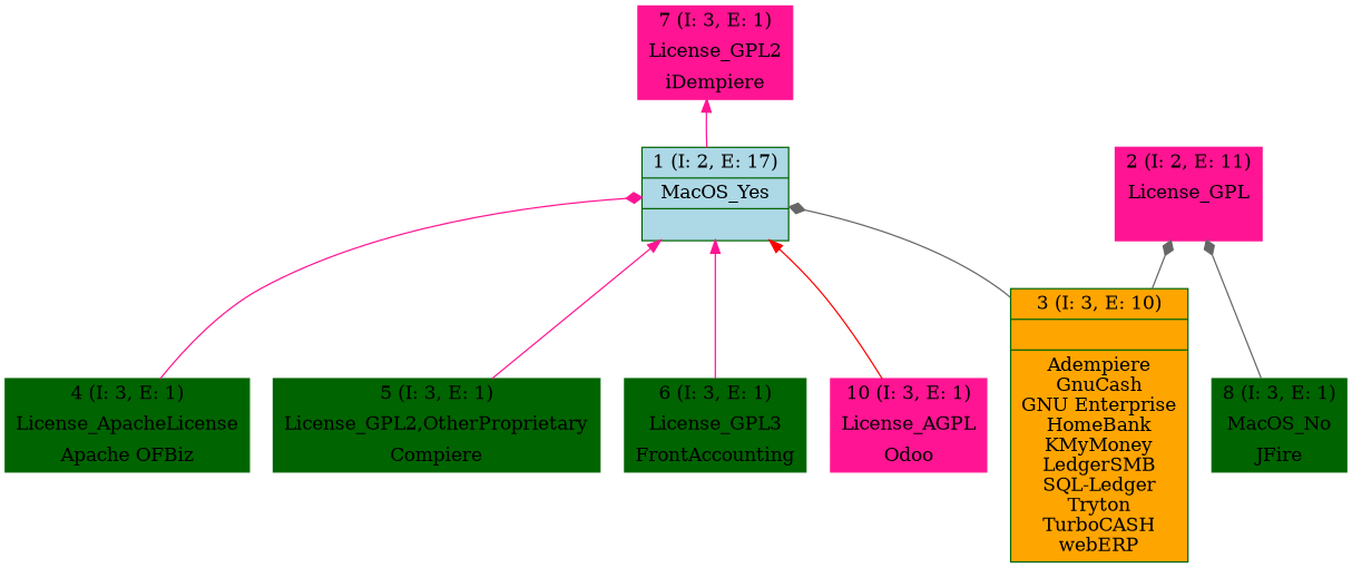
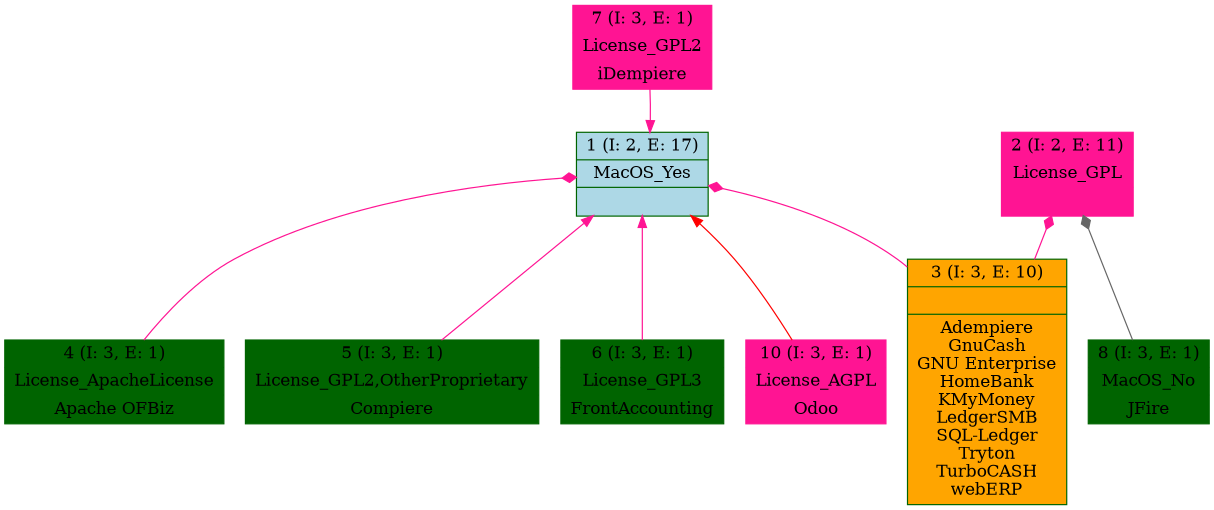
  digraph {
    rankdir=BT
    node [color=darkgreen shape=record style=filled]
    edge [arrowhead=diamond color=deeppink]
    n1 [fillcolor=lightblue label="{1 (I: 2, E: 17)|MacOS_Yes\n|}"]
    n2 [color=deeppink fillcolor=deeppink label="{2 (I: 2, E: 11)|License_GPL\n|}"]
    n3 [fillcolor=orange label="{3 (I: 3, E: 10)||Adempiere\nGnuCash\nGNU Enterprise\nHomeBank\nKMyMoney\nLedgerSMB\nSQL-Ledger\nTryton\nTurboCASH\nwebERP\n}"]
    n4 [label="{4 (I: 3, E: 1)|License_ApacheLicense\n|Apache OFBiz\n}"]
    n5 [label="{5 (I: 3, E: 1)|License_GPL2,OtherProprietary\n|Compiere\n}"]
    n6 [label="{6 (I: 3, E: 1)|License_GPL3\n|FrontAccounting\n}"]
    n7 [color=deeppink label="{7 (I: 3, E: 1)|License_GPL2\n|iDempiere\n}"]
    n8 [label="{8 (I: 3, E: 1)|MacOS_No\n|JFire\n}"]
    n9 [color=deeppink label="{10 (I: 3, E: 1)|License_AGPL\n|Odoo\n}"]
-   n3 -> n1 [color=gray40]
-   n3 -> n2 [color=gray40]
+   n3 -> n1
+   n3 -> n2
    n4 -> n1
    n5 -> n1 [arrowhead=normal]
    n6 -> n1 [arrowhead=normal]
-   n1 -> n7 [arrowhead=normal]
+   n7 -> n1 [arrowhead=normal]
    n8 -> n2 [color=gray40]
    n9 -> n1 [arrowhead=normal color=red]
  }
